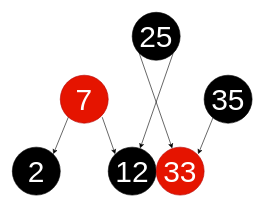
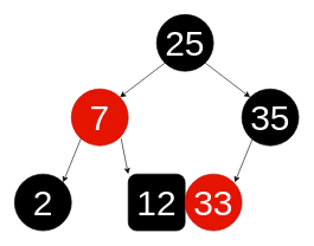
  <mxCell id="0" />
  <mxCell id="1" parent="0" />
  <mxCell id="2" value="&lt;font style=&quot;font-size: 50px&quot; color=&quot;#ffffff&quot;&gt;25&lt;/font&gt;" style="ellipse;whiteSpace=wrap;html=1;aspect=fixed;fillColor=#000000;" vertex="1" parent="1"><mxGeometry x="220" y="20" width="80" height="80" as="geometry" /></mxCell>
  <mxCell id="3" value="&lt;font style=&quot;font-size: 50px&quot; color=&quot;#ffffff&quot;&gt;7&lt;/font&gt;" style="ellipse;whiteSpace=wrap;html=1;aspect=fixed;fillColor=#e51400;strokeColor=#B20000;fontColor=#ffffff;" vertex="1" parent="1"><mxGeometry x="100" y="125" width="80" height="80" as="geometry" /></mxCell>
  <mxCell id="4" value="&lt;font style=&quot;font-size: 50px&quot; color=&quot;#ffffff&quot;&gt;35&lt;/font&gt;" style="ellipse;whiteSpace=wrap;html=1;aspect=fixed;fillColor=#000000;" vertex="1" parent="1"><mxGeometry x="340" y="125" width="80" height="80" as="geometry" /></mxCell>
  <mxCell id="5" value="&lt;font style=&quot;font-size: 50px&quot; color=&quot;#ffffff&quot;&gt;2&lt;/font&gt;" style="ellipse;whiteSpace=wrap;html=1;aspect=fixed;fillColor=#000000;" vertex="1" parent="1"><mxGeometry x="20" y="245" width="80" height="80" as="geometry" /></mxCell>
- <mxCell id="6" value="&lt;font style=&quot;font-size: 50px&quot; color=&quot;#ffffff&quot;&gt;12&lt;/font&gt;" style="ellipse;whiteSpace=wrap;html=1;aspect=fixed;fillColor=#000000;" vertex="1" parent="1"><mxGeometry x="180" y="245" width="80" height="80" as="geometry" /></mxCell>
+ <mxCell id="6" value="&lt;font style=&quot;font-size: 50px&quot; color=&quot;#ffffff&quot;&gt;12&lt;/font&gt;" style="whiteSpace=wrap;html=1;aspect=fixed;fillColor=#000000;rounded=1;" vertex="1" parent="1"><mxGeometry x="180" y="245" width="80" height="80" as="geometry" /></mxCell>
  <mxCell id="7" value="&lt;font style=&quot;font-size: 50px&quot; color=&quot;#ffffff&quot;&gt;33&lt;/font&gt;" style="ellipse;whiteSpace=wrap;html=1;aspect=fixed;fillColor=#e51400;strokeColor=#B20000;fontColor=#ffffff;" vertex="1" parent="1"><mxGeometry x="260" y="245" width="80" height="80" as="geometry" /></mxCell>
- <mxCell id="8" value="" style="endArrow=classic;html=1;exitX=0;exitY=1;exitDx=0;exitDy=0;" edge="1" parent="1" source="2" target="7"><mxGeometry width="50" height="50" relative="1" as="geometry"><mxPoint x="210" y="125" as="sourcePoint" /><mxPoint x="260" y="75" as="targetPoint" /></mxGeometry></mxCell>
- <mxCell id="9" value="" style="endArrow=classic;html=1;exitX=1;exitY=1;exitDx=0;exitDy=0;" edge="1" parent="1" source="2" target="6"><mxGeometry width="50" height="50" relative="1" as="geometry"><mxPoint x="241.716" y="83.284" as="sourcePoint" /><mxPoint x="178.284" y="146.716" as="targetPoint" /></mxGeometry></mxCell>
+ <mxCell id="8" value="" style="endArrow=classic;html=1;exitX=0;exitY=1;exitDx=0;exitDy=0;entryX=1;entryY=0;entryDx=0;entryDy=0;" edge="1" parent="1" source="2" target="3"><mxGeometry width="50" height="50" relative="1" as="geometry"><mxPoint x="210" y="125" as="sourcePoint" /><mxPoint x="260" y="75" as="targetPoint" /></mxGeometry></mxCell>
+ <mxCell id="9" value="" style="endArrow=classic;html=1;exitX=1;exitY=1;exitDx=0;exitDy=0;entryX=0;entryY=0;entryDx=0;entryDy=0;" edge="1" parent="1" source="2" target="4"><mxGeometry width="50" height="50" relative="1" as="geometry"><mxPoint x="241.716" y="83.284" as="sourcePoint" /><mxPoint x="178.284" y="146.716" as="targetPoint" /></mxGeometry></mxCell>
  <mxCell id="10" value="" style="endArrow=classic;html=1;exitX=0;exitY=1;exitDx=0;exitDy=0;entryX=1;entryY=0;entryDx=0;entryDy=0;" edge="1" parent="1" target="5"><mxGeometry width="50" height="50" relative="1" as="geometry"><mxPoint x="113.436" y="195.004" as="sourcePoint" /><mxPoint x="50.004" y="258.436" as="targetPoint" /></mxGeometry></mxCell>
  <mxCell id="11" value="" style="endArrow=classic;html=1;entryX=0;entryY=0;entryDx=0;entryDy=0;" edge="1" parent="1" target="6"><mxGeometry width="50" height="50" relative="1" as="geometry"><mxPoint x="170" y="195" as="sourcePoint" /><mxPoint x="233.436" y="258.436" as="targetPoint" /></mxGeometry></mxCell>
  <mxCell id="12" value="" style="endArrow=classic;html=1;exitX=0;exitY=1;exitDx=0;exitDy=0;entryX=1;entryY=0;entryDx=0;entryDy=0;" edge="1" parent="1"><mxGeometry width="50" height="50" relative="1" as="geometry"><mxPoint x="355.156" y="195.004" as="sourcePoint" /><mxPoint x="330.004" y="256.716" as="targetPoint" /></mxGeometry></mxCell>
